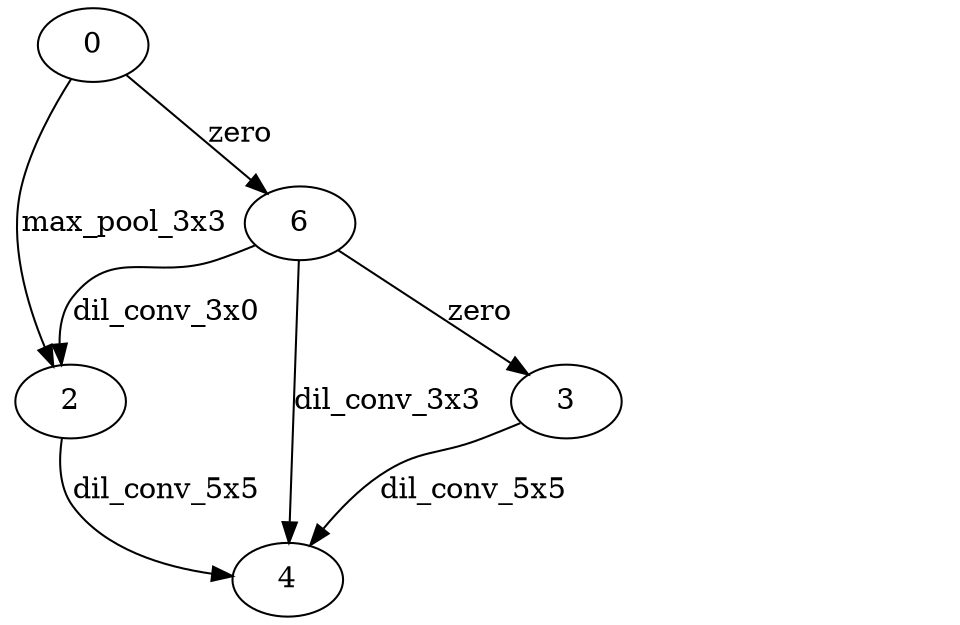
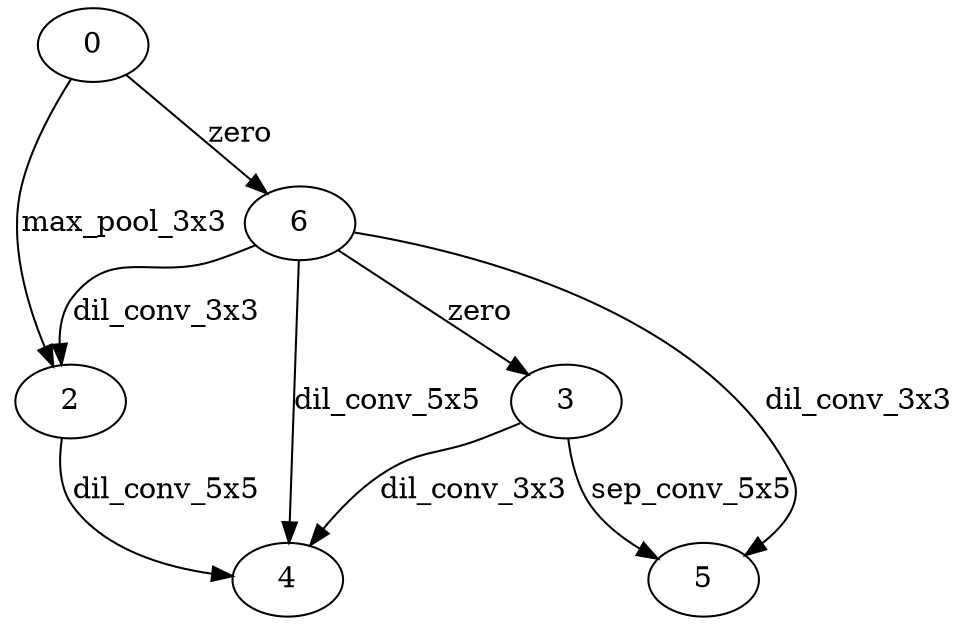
  digraph {
    n1 [label=6]
    0
    2
    3
    4
-   n1 -> 2 [label=dil_conv_3x0]
+   5
+   n1 -> 2 [label=dil_conv_3x3]
    n1 -> 3 [label=zero]
-   n1 -> 4 [label=dil_conv_3x3]
+   n1 -> 4 [label=dil_conv_5x5]
+   n1 -> 5 [label=dil_conv_3x3]
    0 -> n1 [label=zero]
    0 -> 2 [label=max_pool_3x3]
    2 -> 4 [label=dil_conv_5x5]
-   3 -> 4 [label=dil_conv_5x5]
+   3 -> 4 [label=dil_conv_3x3]
+   3 -> 5 [label=sep_conv_5x5]
  }
